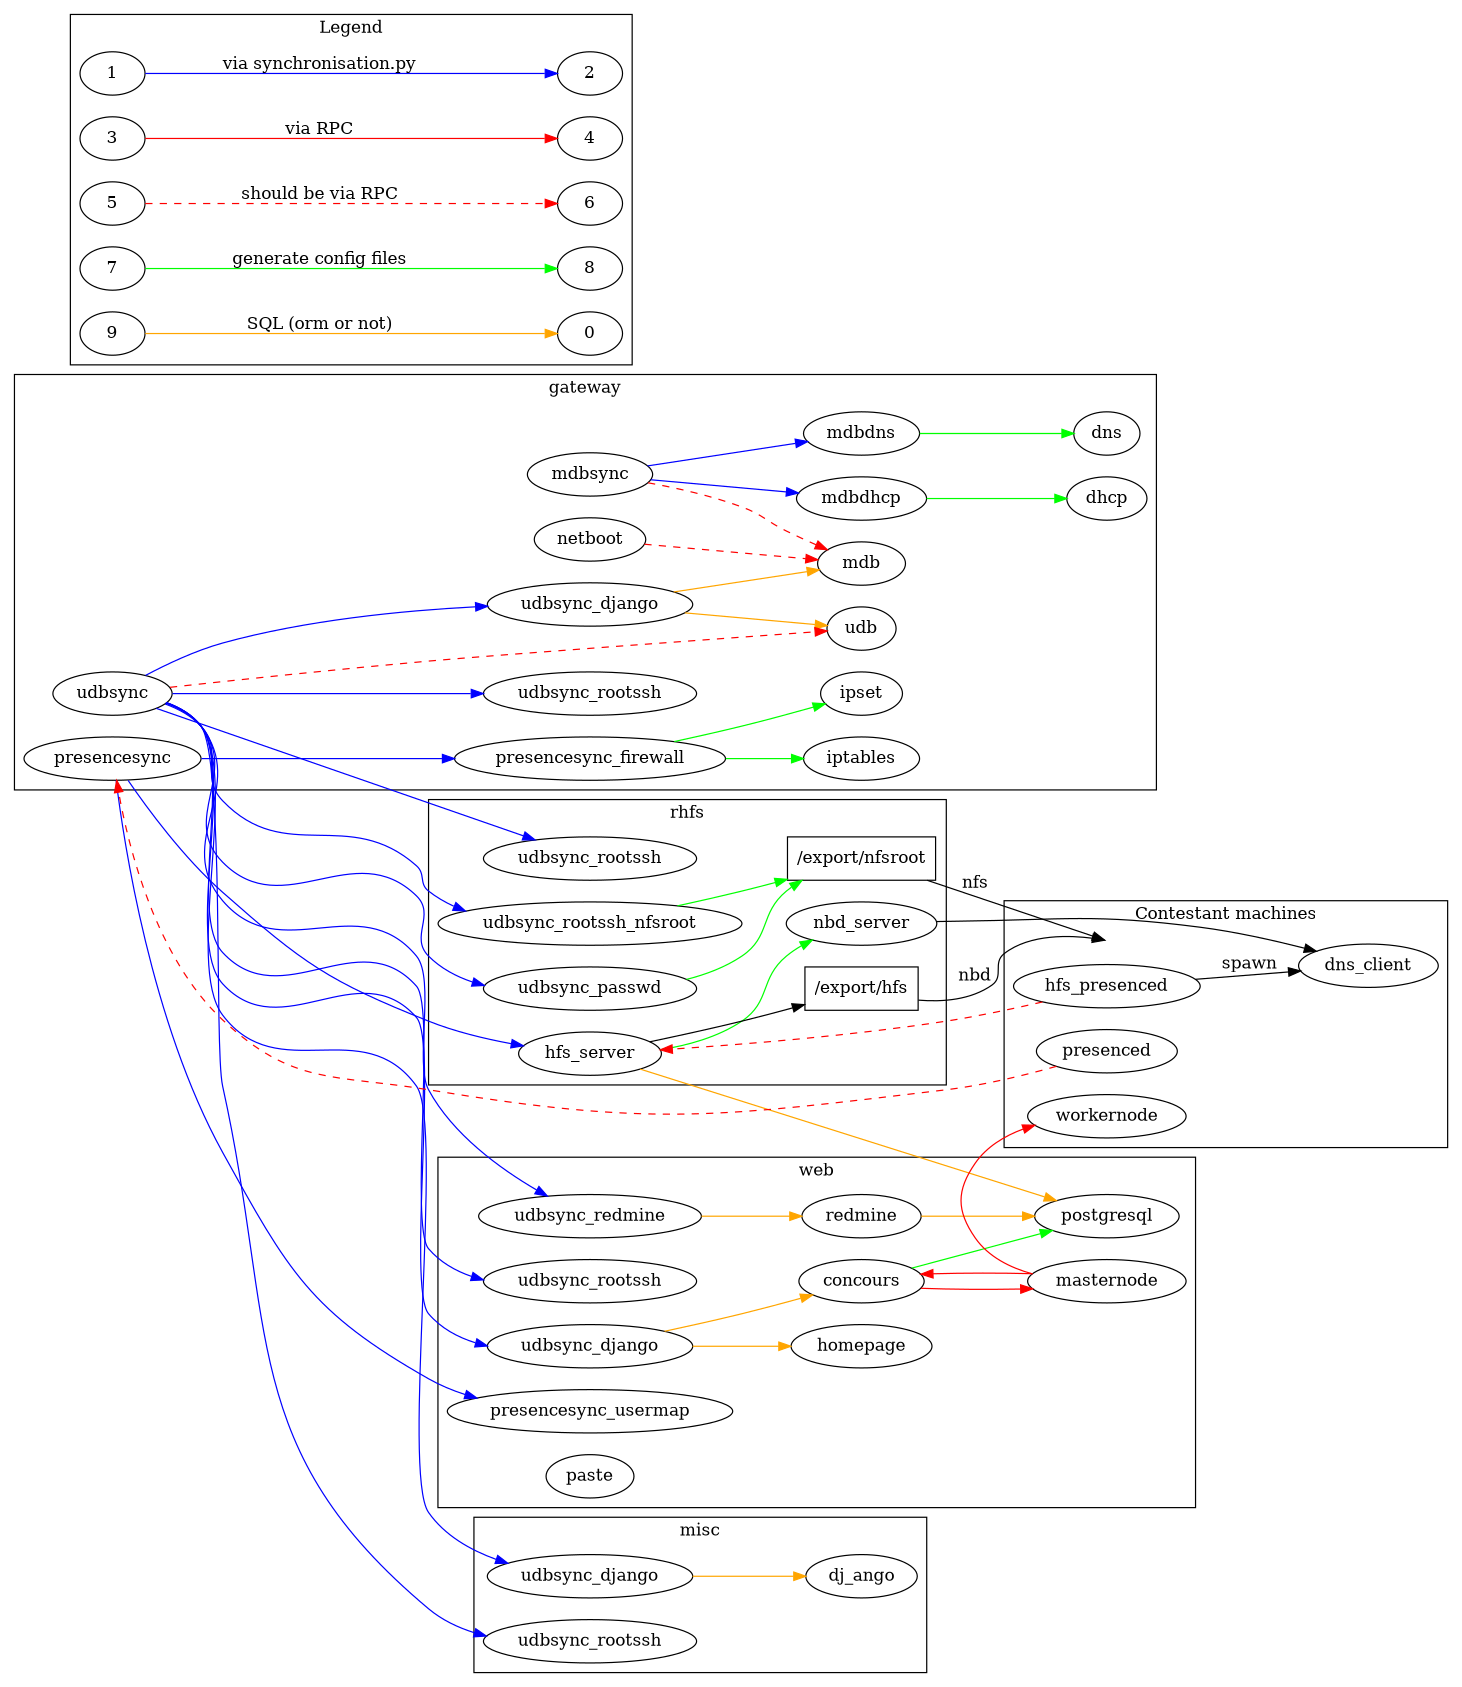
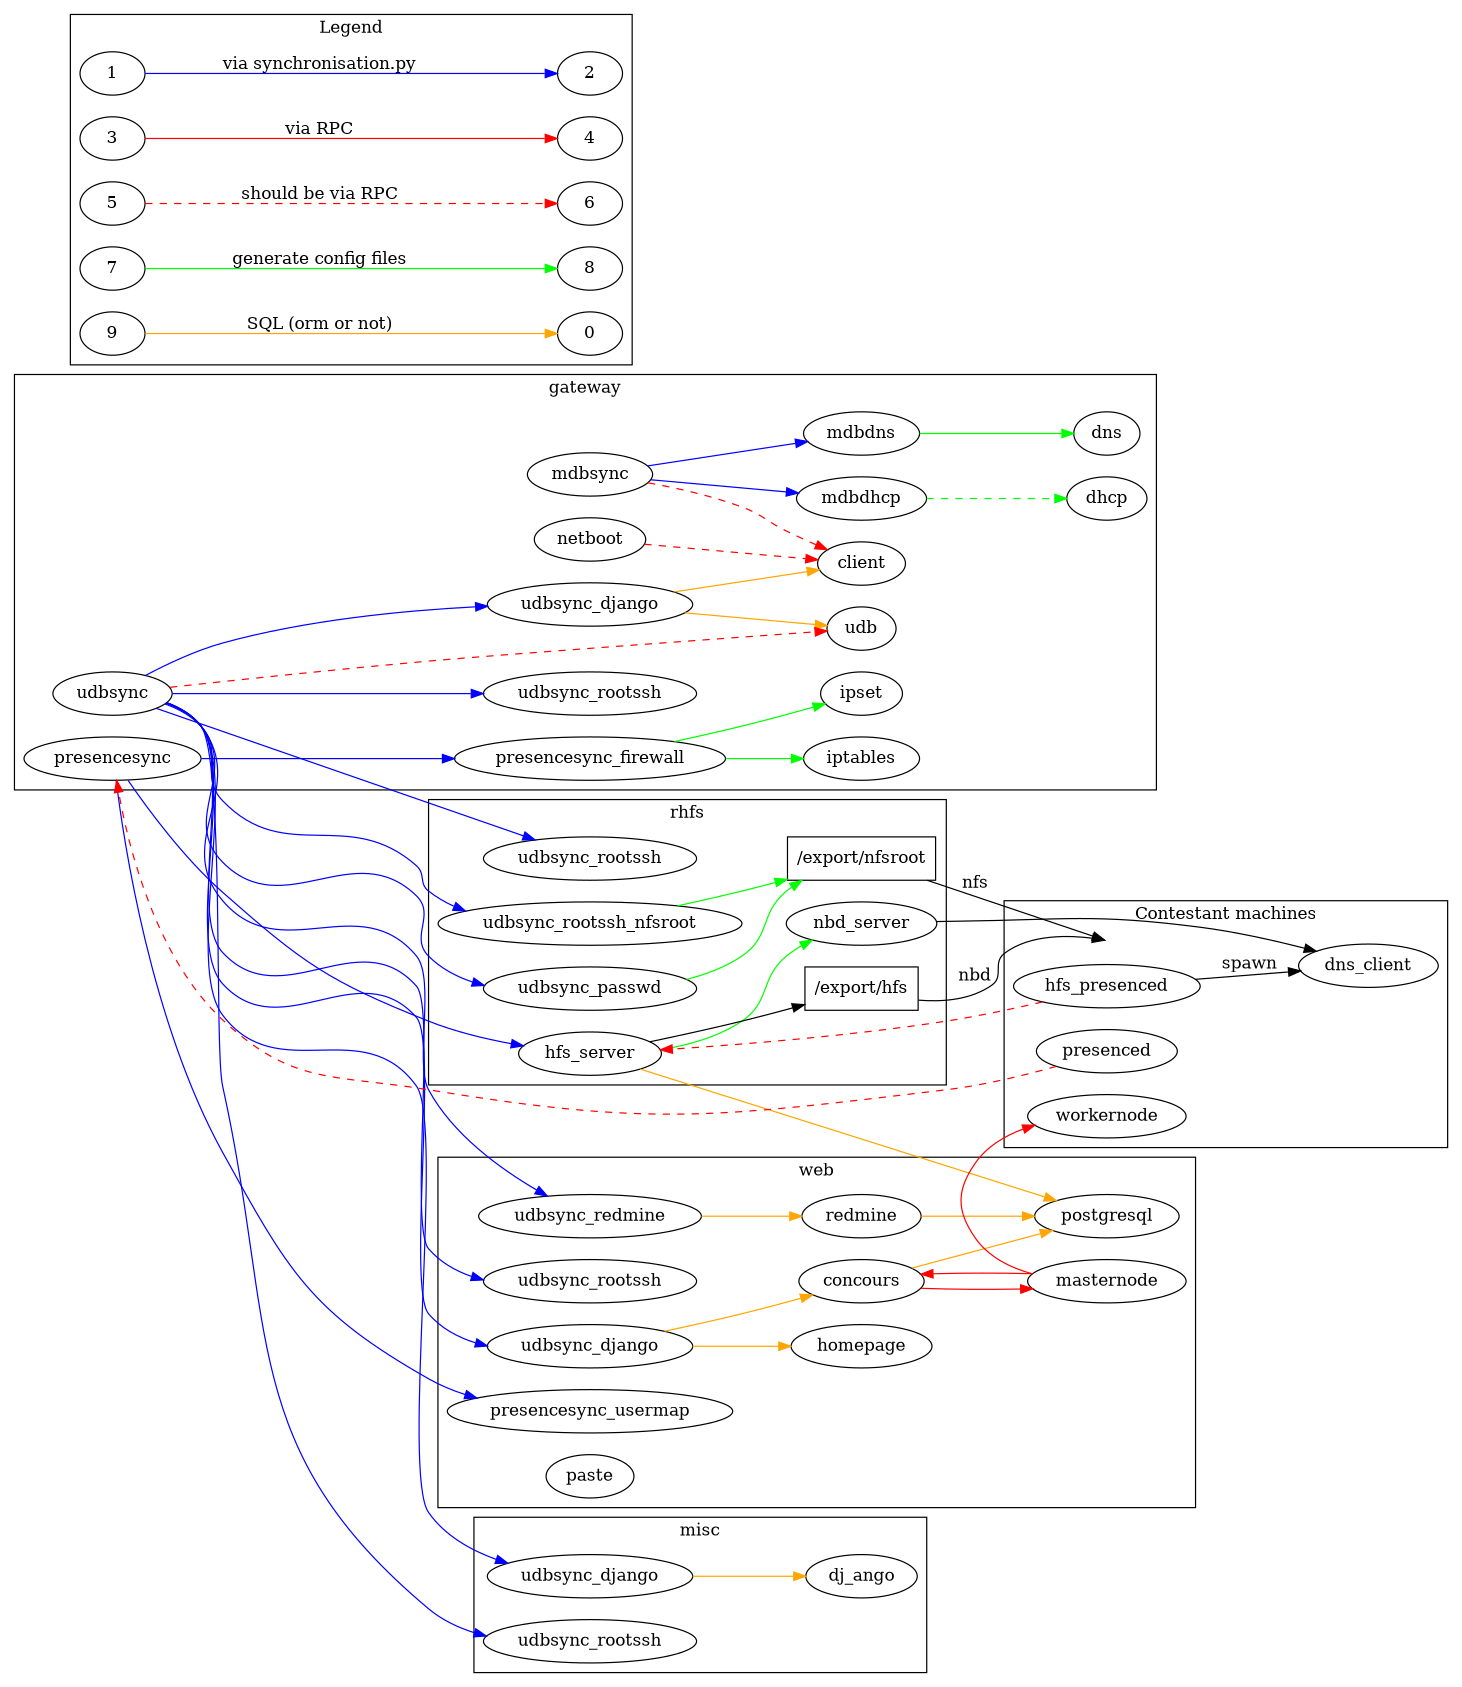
  digraph {
    compound=true
    rankdir=LR
    edge [color=blue]
    netboot
-   mdb
+   mdb [label=client]
    n3 [label=udbsync_django]
    udb
    mdbsync
    mdbdhcp
    mdbdns
    dhcp
    dns
    udbsync
    n11 [label=udbsync_rootssh]
    presencesync
    presencesync_firewall
    ipset
    iptables
    n16 [label=udbsync_rootssh]
    n17 [label=udbsync_rootssh_nfsroot]
    udbsync_passwd
    hfs_server
    nbd_server
    n21 [label="/export/hfs" shape=rectangle]
    n22 [label="/export/nfsroot" shape=rectangle]
    workernode
    presenced
    n25 [label=hfs_presenced]
    n26 [label=dns_client]
    contestant_dummy [shape=point style=invis]
    n28 [label=udbsync_rootssh]
    n29 [label=udbsync_django]
    n30 [label=udbsync_redmine]
    presencesync_usermap
    concours
    homepage
    redmine
    postgresql
    masternode
    paste
    n38 [label=udbsync_django]
    n39 [label=udbsync_rootssh]
    dj_ango
    1
    2
    3
    4
    5
    6
    7
    8
    9
    0
    subgraph cluster_1 {
      label=gateway
      netboot
      mdb
      n3
      udb
      mdbsync
      mdbdhcp
      mdbdns
      dhcp
      dns
      udbsync
      n11
      presencesync
      presencesync_firewall
      ipset
      iptables
    }
    subgraph cluster_2 {
      label=rhfs
      n16
      n17
      udbsync_passwd
      hfs_server
      nbd_server
      n21
      n22
    }
    subgraph cluster_3 {
      label="Contestant machines"
      workernode
      presenced
      n25
      n26
      contestant_dummy
    }
    subgraph cluster_4 {
      label=web
      n28
      n29
      n30
      presencesync_usermap
      concours
      homepage
      redmine
      postgresql
      masternode
      paste
    }
    subgraph cluster_5 {
      label=misc
      n38
      n39
      dj_ango
    }
    subgraph cluster_6 {
      label=Legend
      1
      2
      3
      4
      5
      6
      7
      8
      9
      0
    }
    netboot -> mdb [color=red style=dashed]
    n3 -> mdb [color=orange]
    n3 -> udb [color=orange]
    mdbsync -> mdb [color=red style=dashed]
    mdbsync -> mdbdhcp
    mdbsync -> mdbdns
-   mdbdhcp -> dhcp [color=green]
+   mdbdhcp -> dhcp [color=green style=dashed]
    mdbdns -> dns [color=green]
    udbsync -> n3
    udbsync -> udb [color=red style=dashed]
    udbsync -> n11
    udbsync -> n16
    udbsync -> n17
    udbsync -> udbsync_passwd
    udbsync -> n28
    udbsync -> n29
    udbsync -> n30
    udbsync -> n38
    udbsync -> n39
    presencesync -> presencesync_firewall
    presencesync -> hfs_server
    presencesync -> presencesync_usermap
    presencesync_firewall -> ipset [color=green]
    presencesync_firewall -> iptables [color=green]
    n17 -> n22 [color=green]
    udbsync_passwd -> n22 [color=green]
    hfs_server -> nbd_server [color=green]
    hfs_server -> n21 [color=""]
    hfs_server -> postgresql [color=orange]
    nbd_server -> n26 [color=""]
    n21 -> contestant_dummy [label=nbd color=""]
    n22 -> contestant_dummy [label=nfs color=""]
    presenced -> presencesync [color=red style=dashed]
    n25 -> hfs_server [color=red style=dashed]
    n25 -> n26 [label=spawn color=""]
    n29 -> concours [color=orange]
    n29 -> homepage [color=orange]
    n30 -> redmine [color=orange]
-   concours -> postgresql [color=green]
+   concours -> postgresql [color=orange]
    concours -> masternode [color=red]
    redmine -> postgresql [color=orange]
    masternode -> workernode [color=red]
    masternode -> concours [color=red]
    n38 -> dj_ango [color=orange]
    1 -> 2 [label="via synchronisation.py"]
    3 -> 4 [color=red label="via RPC"]
    5 -> 6 [color=red label="should be via RPC" style=dashed]
    7 -> 8 [color=green label="generate config files"]
    9 -> 0 [color=orange label="SQL (orm or not)"]
  }
